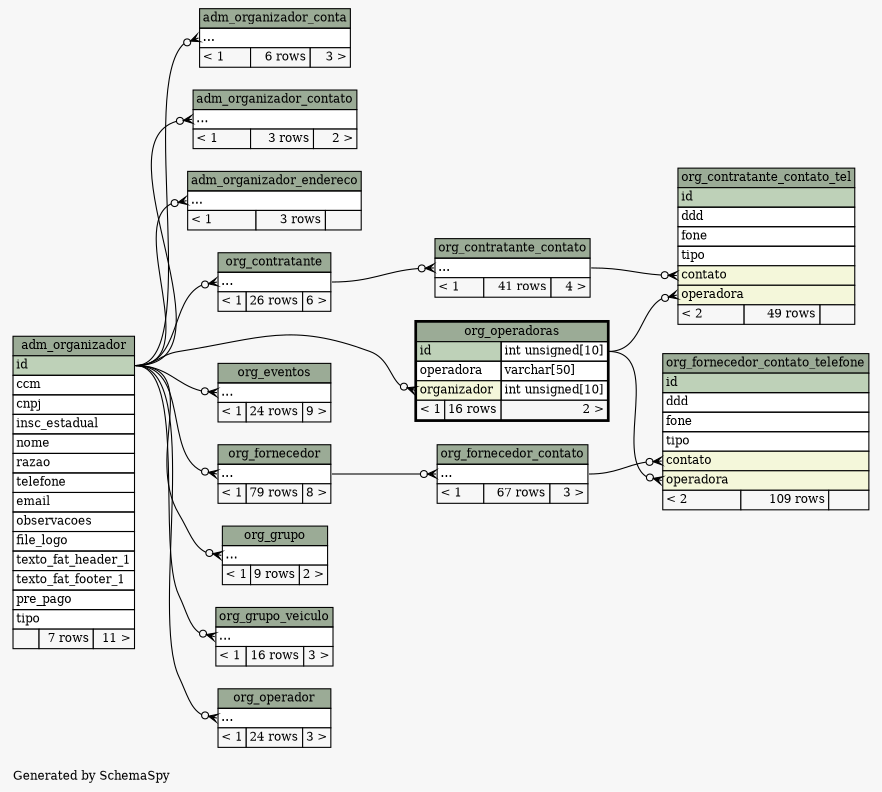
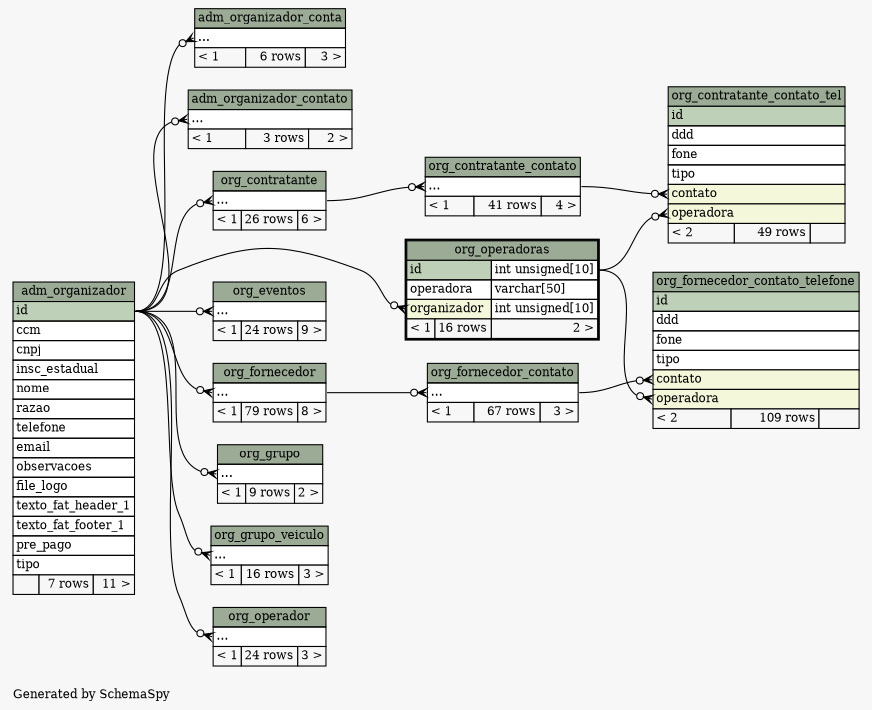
  digraph {
    bgcolor="#f7f7f7"
    fontname="DejaVu Serif"
    fontsize=11
    label="\nGenerated by SchemaSpy"
    labeljust=l
    nodesep=0.18
    rankdir=RL
    ranksep=0.46
    node [fontname="DejaVu Serif" fontsize=11 shape=plaintext]
    edge [arrowhead=none arrowsize=0.8 arrowtail=crowodot dir=back fontname="DejaVu Serif" headport="id:e" tailport="elipses:w"]
    n1 [label=<     <TABLE BORDER="0" CELLBORDER="1" CELLSPACING="0" BGCOLOR="#ffffff">       <TR><TD COLSPAN="3" BGCOLOR="#9bab96" ALIGN="CENTER">adm_organizador_conta</TD></TR>       <TR><TD PORT="elipses" COLSPAN="3" ALIGN="LEFT">...</TD></TR>       <TR><TD ALIGN="LEFT" BGCOLOR="#f7f7f7">&lt; 1</TD><TD ALIGN="RIGHT" BGCOLOR="#f7f7f7">6 rows</TD><TD ALIGN="RIGHT" BGCOLOR="#f7f7f7">3 &gt;</TD></TR>     </TABLE>>]
    n2 [label=<     <TABLE BORDER="0" CELLBORDER="1" CELLSPACING="0" BGCOLOR="#ffffff">       <TR><TD COLSPAN="3" BGCOLOR="#9bab96" ALIGN="CENTER">adm_organizador</TD></TR>       <TR><TD PORT="id" COLSPAN="3" BGCOLOR="#bed1b8" ALIGN="LEFT">id</TD></TR>       <TR><TD PORT="ccm" COLSPAN="3" ALIGN="LEFT">ccm</TD></TR>       <TR><TD PORT="cnpj" COLSPAN="3" ALIGN="LEFT">cnpj</TD></TR>       <TR><TD PORT="insc_estadual" COLSPAN="3" ALIGN="LEFT">insc_estadual</TD></TR>       <TR><TD PORT="nome" COLSPAN="3" ALIGN="LEFT">nome</TD></TR>       <TR><TD PORT="razao" COLSPAN="3" ALIGN="LEFT">razao</TD></TR>       <TR><TD PORT="telefone" COLSPAN="3" ALIGN="LEFT">telefone</TD></TR>       <TR><TD PORT="email" COLSPAN="3" ALIGN="LEFT">email</TD></TR>       <TR><TD PORT="observacoes" COLSPAN="3" ALIGN="LEFT">observacoes</TD></TR>       <TR><TD PORT="file_logo" COLSPAN="3" ALIGN="LEFT">file_logo</TD></TR>       <TR><TD PORT="texto_fat_header_1" COLSPAN="3" ALIGN="LEFT">texto_fat_header_1</TD></TR>       <TR><TD PORT="texto_fat_footer_1" COLSPAN="3" ALIGN="LEFT">texto_fat_footer_1</TD></TR>       <TR><TD PORT="pre_pago" COLSPAN="3" ALIGN="LEFT">pre_pago</TD></TR>       <TR><TD PORT="tipo" COLSPAN="3" ALIGN="LEFT">tipo</TD></TR>       <TR><TD ALIGN="LEFT" BGCOLOR="#f7f7f7">  </TD><TD ALIGN="RIGHT" BGCOLOR="#f7f7f7">7 rows</TD><TD ALIGN="RIGHT" BGCOLOR="#f7f7f7">11 &gt;</TD></TR>     </TABLE>>]
    n3 [label=<     <TABLE BORDER="0" CELLBORDER="1" CELLSPACING="0" BGCOLOR="#ffffff">       <TR><TD COLSPAN="3" BGCOLOR="#9bab96" ALIGN="CENTER">adm_organizador_contato</TD></TR>       <TR><TD PORT="elipses" COLSPAN="3" ALIGN="LEFT">...</TD></TR>       <TR><TD ALIGN="LEFT" BGCOLOR="#f7f7f7">&lt; 1</TD><TD ALIGN="RIGHT" BGCOLOR="#f7f7f7">3 rows</TD><TD ALIGN="RIGHT" BGCOLOR="#f7f7f7">2 &gt;</TD></TR>     </TABLE>>]
-   n4 [label=<     <TABLE BORDER="0" CELLBORDER="1" CELLSPACING="0" BGCOLOR="#ffffff">       <TR><TD COLSPAN="3" BGCOLOR="#9bab96" ALIGN="CENTER">adm_organizador_endereco</TD></TR>       <TR><TD PORT="elipses" COLSPAN="3" ALIGN="LEFT">...</TD></TR>       <TR><TD ALIGN="LEFT" BGCOLOR="#f7f7f7">&lt; 1</TD><TD ALIGN="RIGHT" BGCOLOR="#f7f7f7">3 rows</TD><TD ALIGN="RIGHT" BGCOLOR="#f7f7f7">  </TD></TR>     </TABLE>>]
    n5 [label=<     <TABLE BORDER="0" CELLBORDER="1" CELLSPACING="0" BGCOLOR="#ffffff">       <TR><TD COLSPAN="3" BGCOLOR="#9bab96" ALIGN="CENTER">org_contratante</TD></TR>       <TR><TD PORT="elipses" COLSPAN="3" ALIGN="LEFT">...</TD></TR>       <TR><TD ALIGN="LEFT" BGCOLOR="#f7f7f7">&lt; 1</TD><TD ALIGN="RIGHT" BGCOLOR="#f7f7f7">26 rows</TD><TD ALIGN="RIGHT" BGCOLOR="#f7f7f7">6 &gt;</TD></TR>     </TABLE>>]
    n6 [label=<     <TABLE BORDER="0" CELLBORDER="1" CELLSPACING="0" BGCOLOR="#ffffff">       <TR><TD COLSPAN="3" BGCOLOR="#9bab96" ALIGN="CENTER">org_contratante_contato</TD></TR>       <TR><TD PORT="elipses" COLSPAN="3" ALIGN="LEFT">...</TD></TR>       <TR><TD ALIGN="LEFT" BGCOLOR="#f7f7f7">&lt; 1</TD><TD ALIGN="RIGHT" BGCOLOR="#f7f7f7">41 rows</TD><TD ALIGN="RIGHT" BGCOLOR="#f7f7f7">4 &gt;</TD></TR>     </TABLE>>]
    n7 [label=<     <TABLE BORDER="0" CELLBORDER="1" CELLSPACING="0" BGCOLOR="#ffffff">       <TR><TD COLSPAN="3" BGCOLOR="#9bab96" ALIGN="CENTER">org_contratante_contato_tel</TD></TR>       <TR><TD PORT="id" COLSPAN="3" BGCOLOR="#bed1b8" ALIGN="LEFT">id</TD></TR>       <TR><TD PORT="ddd" COLSPAN="3" ALIGN="LEFT">ddd</TD></TR>       <TR><TD PORT="fone" COLSPAN="3" ALIGN="LEFT">fone</TD></TR>       <TR><TD PORT="tipo" COLSPAN="3" ALIGN="LEFT">tipo</TD></TR>       <TR><TD PORT="contato" COLSPAN="3" BGCOLOR="#f4f7da" ALIGN="LEFT">contato</TD></TR>       <TR><TD PORT="operadora" COLSPAN="3" BGCOLOR="#f4f7da" ALIGN="LEFT">operadora</TD></TR>       <TR><TD ALIGN="LEFT" BGCOLOR="#f7f7f7">&lt; 2</TD><TD ALIGN="RIGHT" BGCOLOR="#f7f7f7">49 rows</TD><TD ALIGN="RIGHT" BGCOLOR="#f7f7f7">  </TD></TR>     </TABLE>>]
    n8 [label=<     <TABLE BORDER="2" CELLBORDER="1" CELLSPACING="0" BGCOLOR="#ffffff">       <TR><TD COLSPAN="3" BGCOLOR="#9bab96" ALIGN="CENTER">org_operadoras</TD></TR>       <TR><TD PORT="id" COLSPAN="2" BGCOLOR="#bed1b8" ALIGN="LEFT">id</TD><TD PORT="id.type" ALIGN="LEFT">int unsigned[10]</TD></TR>       <TR><TD PORT="operadora" COLSPAN="2" ALIGN="LEFT">operadora</TD><TD PORT="operadora.type" ALIGN="LEFT">varchar[50]</TD></TR>       <TR><TD PORT="organizador" COLSPAN="2" BGCOLOR="#f4f7da" ALIGN="LEFT">organizador</TD><TD PORT="organizador.type" ALIGN="LEFT">int unsigned[10]</TD></TR>       <TR><TD ALIGN="LEFT" BGCOLOR="#f7f7f7">&lt; 1</TD><TD ALIGN="RIGHT" BGCOLOR="#f7f7f7">16 rows</TD><TD ALIGN="RIGHT" BGCOLOR="#f7f7f7">2 &gt;</TD></TR>     </TABLE>>]
    n9 [label=<     <TABLE BORDER="0" CELLBORDER="1" CELLSPACING="0" BGCOLOR="#ffffff">       <TR><TD COLSPAN="3" BGCOLOR="#9bab96" ALIGN="CENTER">org_eventos</TD></TR>       <TR><TD PORT="elipses" COLSPAN="3" ALIGN="LEFT">...</TD></TR>       <TR><TD ALIGN="LEFT" BGCOLOR="#f7f7f7">&lt; 1</TD><TD ALIGN="RIGHT" BGCOLOR="#f7f7f7">24 rows</TD><TD ALIGN="RIGHT" BGCOLOR="#f7f7f7">9 &gt;</TD></TR>     </TABLE>>]
    n10 [label=<     <TABLE BORDER="0" CELLBORDER="1" CELLSPACING="0" BGCOLOR="#ffffff">       <TR><TD COLSPAN="3" BGCOLOR="#9bab96" ALIGN="CENTER">org_fornecedor</TD></TR>       <TR><TD PORT="elipses" COLSPAN="3" ALIGN="LEFT">...</TD></TR>       <TR><TD ALIGN="LEFT" BGCOLOR="#f7f7f7">&lt; 1</TD><TD ALIGN="RIGHT" BGCOLOR="#f7f7f7">79 rows</TD><TD ALIGN="RIGHT" BGCOLOR="#f7f7f7">8 &gt;</TD></TR>     </TABLE>>]
    n11 [label=<     <TABLE BORDER="0" CELLBORDER="1" CELLSPACING="0" BGCOLOR="#ffffff">       <TR><TD COLSPAN="3" BGCOLOR="#9bab96" ALIGN="CENTER">org_fornecedor_contato</TD></TR>       <TR><TD PORT="elipses" COLSPAN="3" ALIGN="LEFT">...</TD></TR>       <TR><TD ALIGN="LEFT" BGCOLOR="#f7f7f7">&lt; 1</TD><TD ALIGN="RIGHT" BGCOLOR="#f7f7f7">67 rows</TD><TD ALIGN="RIGHT" BGCOLOR="#f7f7f7">3 &gt;</TD></TR>     </TABLE>>]
    n12 [label=<     <TABLE BORDER="0" CELLBORDER="1" CELLSPACING="0" BGCOLOR="#ffffff">       <TR><TD COLSPAN="3" BGCOLOR="#9bab96" ALIGN="CENTER">org_fornecedor_contato_telefone</TD></TR>       <TR><TD PORT="id" COLSPAN="3" BGCOLOR="#bed1b8" ALIGN="LEFT">id</TD></TR>       <TR><TD PORT="ddd" COLSPAN="3" ALIGN="LEFT">ddd</TD></TR>       <TR><TD PORT="fone" COLSPAN="3" ALIGN="LEFT">fone</TD></TR>       <TR><TD PORT="tipo" COLSPAN="3" ALIGN="LEFT">tipo</TD></TR>       <TR><TD PORT="contato" COLSPAN="3" BGCOLOR="#f4f7da" ALIGN="LEFT">contato</TD></TR>       <TR><TD PORT="operadora" COLSPAN="3" BGCOLOR="#f4f7da" ALIGN="LEFT">operadora</TD></TR>       <TR><TD ALIGN="LEFT" BGCOLOR="#f7f7f7">&lt; 2</TD><TD ALIGN="RIGHT" BGCOLOR="#f7f7f7">109 rows</TD><TD ALIGN="RIGHT" BGCOLOR="#f7f7f7">  </TD></TR>     </TABLE>>]
    n13 [label=<     <TABLE BORDER="0" CELLBORDER="1" CELLSPACING="0" BGCOLOR="#ffffff">       <TR><TD COLSPAN="3" BGCOLOR="#9bab96" ALIGN="CENTER">org_grupo</TD></TR>       <TR><TD PORT="elipses" COLSPAN="3" ALIGN="LEFT">...</TD></TR>       <TR><TD ALIGN="LEFT" BGCOLOR="#f7f7f7">&lt; 1</TD><TD ALIGN="RIGHT" BGCOLOR="#f7f7f7">9 rows</TD><TD ALIGN="RIGHT" BGCOLOR="#f7f7f7">2 &gt;</TD></TR>     </TABLE>>]
    n14 [label=<     <TABLE BORDER="0" CELLBORDER="1" CELLSPACING="0" BGCOLOR="#ffffff">       <TR><TD COLSPAN="3" BGCOLOR="#9bab96" ALIGN="CENTER">org_grupo_veiculo</TD></TR>       <TR><TD PORT="elipses" COLSPAN="3" ALIGN="LEFT">...</TD></TR>       <TR><TD ALIGN="LEFT" BGCOLOR="#f7f7f7">&lt; 1</TD><TD ALIGN="RIGHT" BGCOLOR="#f7f7f7">16 rows</TD><TD ALIGN="RIGHT" BGCOLOR="#f7f7f7">3 &gt;</TD></TR>     </TABLE>>]
    n15 [label=<     <TABLE BORDER="0" CELLBORDER="1" CELLSPACING="0" BGCOLOR="#ffffff">       <TR><TD COLSPAN="3" BGCOLOR="#9bab96" ALIGN="CENTER">org_operador</TD></TR>       <TR><TD PORT="elipses" COLSPAN="3" ALIGN="LEFT">...</TD></TR>       <TR><TD ALIGN="LEFT" BGCOLOR="#f7f7f7">&lt; 1</TD><TD ALIGN="RIGHT" BGCOLOR="#f7f7f7">24 rows</TD><TD ALIGN="RIGHT" BGCOLOR="#f7f7f7">3 &gt;</TD></TR>     </TABLE>>]
    n1 -> n2
    n3 -> n2
-   n4 -> n2
    n5 -> n2
    n6 -> n5 [headport="elipses:e"]
    n7 -> n6 [headport="elipses:e" tailport="contato:w"]
    n7 -> n8 [headport="id.type:e" tailport="operadora:w"]
    n8 -> n2 [tailport="organizador:w"]
    n9 -> n2
    n10 -> n2
    n11 -> n10 [headport="elipses:e"]
    n12 -> n8 [headport="id.type:e" tailport="operadora:w"]
    n12 -> n11 [headport="elipses:e" tailport="contato:w"]
    n13 -> n2
    n14 -> n2
    n15 -> n2
  }
